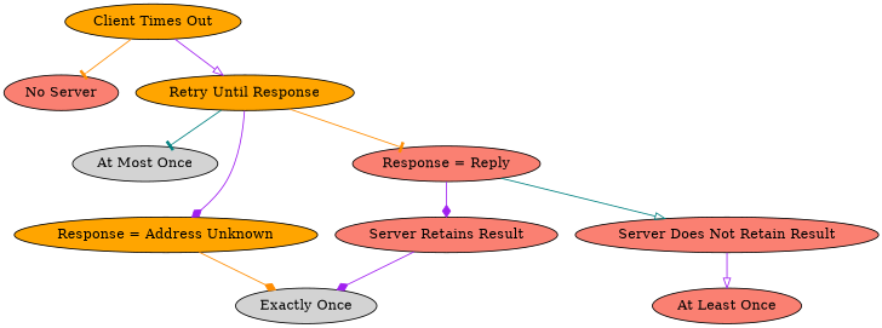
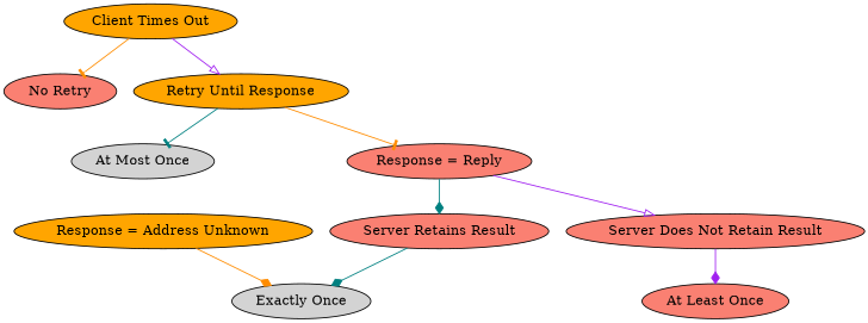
  digraph {
    node [fillcolor=salmon style=filled]
    edge [arrowhead=diamond color=purple]
    n1 [fillcolor=orange label="Client Times Out"]
-   n2 [label="No Server"]
+   n2 [label="No Retry"]
    n3 [fillcolor=orange label="Retry Until Response"]
    n4 [fillcolor=lightgrey label="At Most Once"]
    n5 [fillcolor=orange label="Response = Address Unknown"]
    n6 [label="Response = Reply"]
    n7 [fillcolor=lightgrey label="Exactly Once"]
    n8 [label="Server Retains Result"]
    n9 [label="Server Does Not Retain Result"]
    n10 [label="At Least Once"]
    n1 -> n2 [arrowhead=tee color=darkorange]
    n1 -> n3 [arrowhead=onormal]
    n3 -> n4 [arrowhead=tee color=teal]
-   n3 -> n5
    n3 -> n6 [arrowhead=tee color=darkorange]
    n5 -> n7 [color=darkorange]
-   n6 -> n8
-   n6 -> n9 [arrowhead=onormal color=teal]
-   n8 -> n7
-   n9 -> n10 [arrowhead=onormal]
+   n6 -> n8 [color=teal]
+   n6 -> n9 [arrowhead=onormal]
+   n8 -> n7 [color=teal]
+   n9 -> n10
  }
